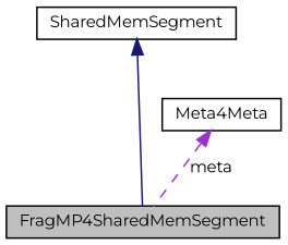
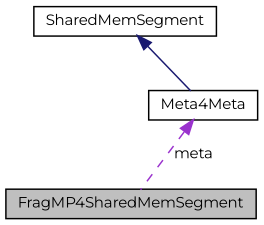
  digraph {
    fontname=Montserrat
    node [color=black fillcolor=white fontname=Montserrat fontsize=10 shape=record style=filled]
    edge [dir=back fontname=Montserrat fontsize=10 labelfontname=Helvetica labelfontsize=10]
    n1 [fillcolor=grey75 fontcolor=black height=0.2 label=FragMP4SharedMemSegment width=0.4]
    n2 [height=0.2 label=SharedMemSegment width=0.4]
    n3 [height=0.2 label=Meta4Meta width=0.4]
-   n2 -> n1 [color=midnightblue style=solid]
+   n2 -> n3 [color=midnightblue style=solid]
    n3 -> n1 [color=darkorchid3 label=" meta" style=dashed]
  }
